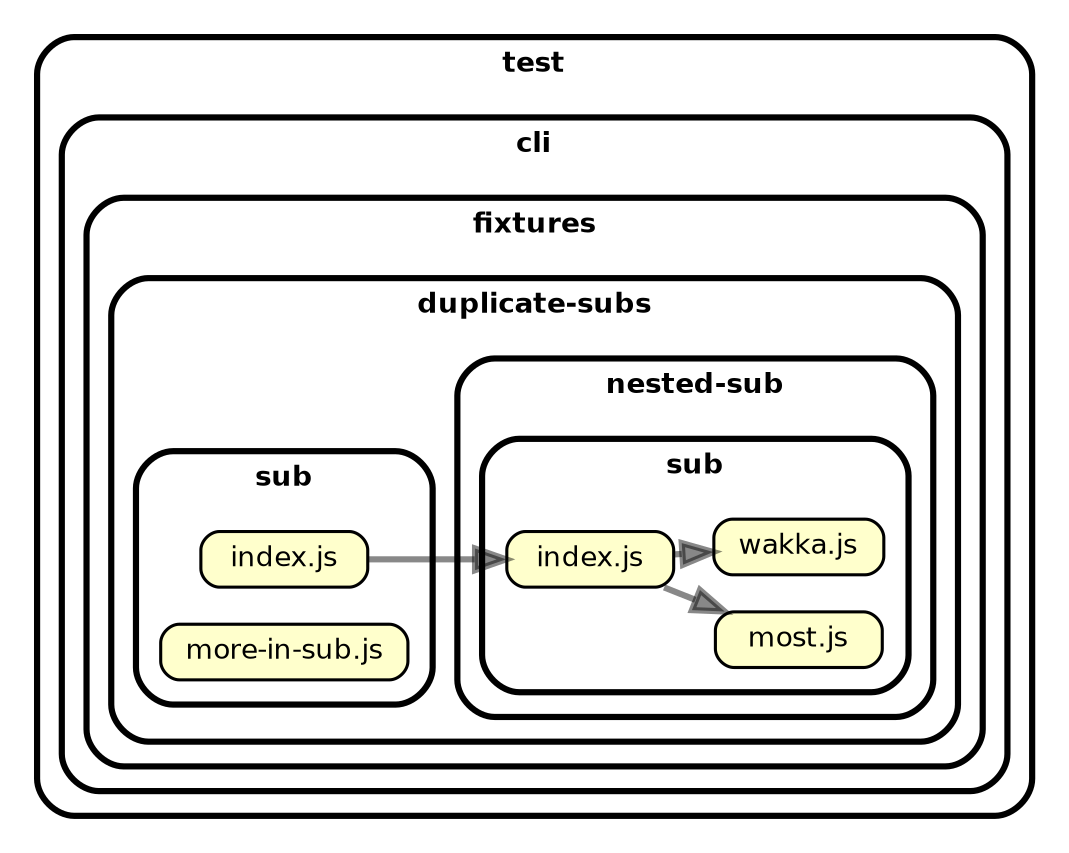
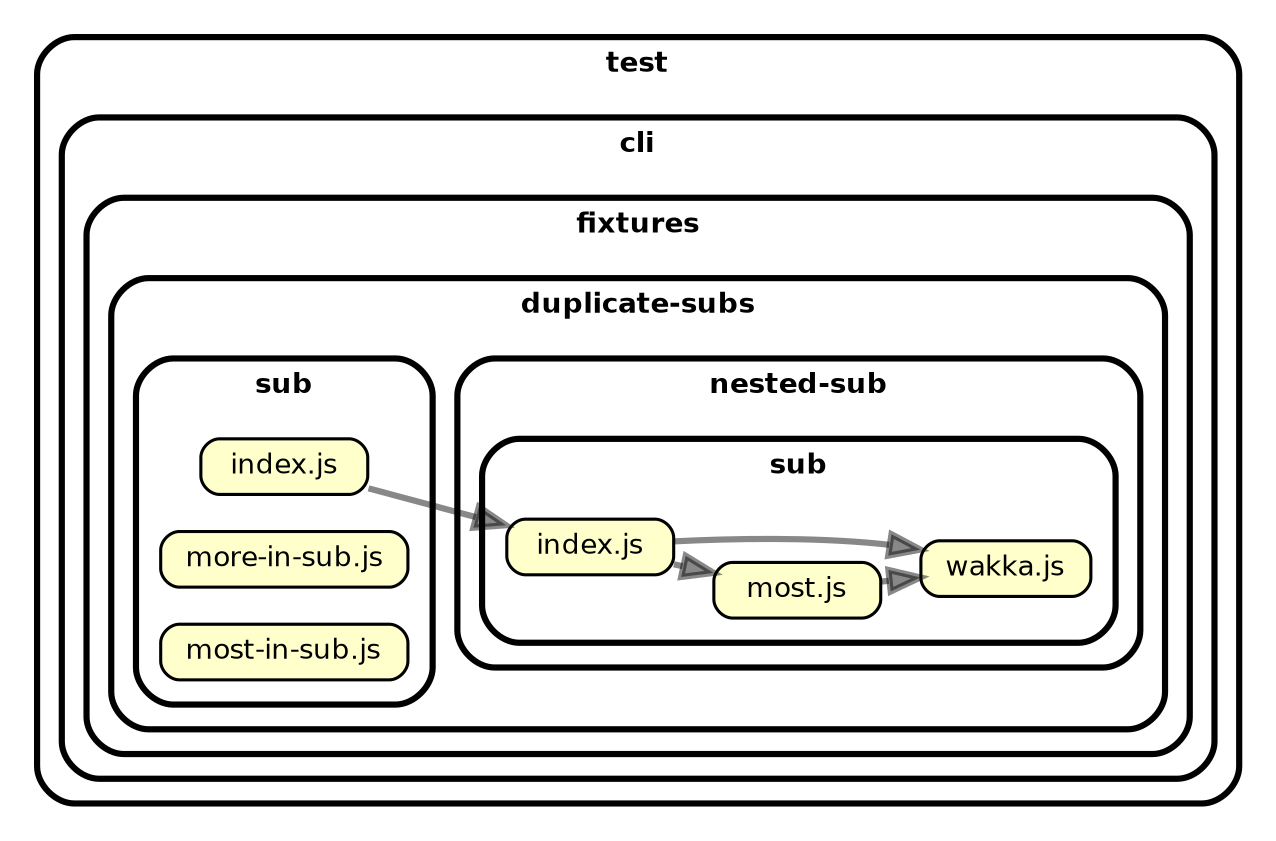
  strict digraph {
    compound=true
    fillcolor="#ffffff"
    fontname="Helvetica-bold"
    fontsize=9
    nodesep=0.16
    ordering=out
    rankdir=LR
    ranksep=0.18
    splines=true
    style="rounded,bold,filled"
    node [fillcolor="#ffffcc" fontname=Helvetica fontsize=9 shape=box style="rounded, filled"]
    edge [arrowhead=normal color="#00000077" fontname=Helvetica fontsize=9 penwidth=2.0]
    n1 [height=0.2 label="index.js"]
    n2 [height=0.2 label="more-in-sub.js"]
+   n3 [height=0.2 label="most-in-sub.js"]
    n4 [height=0.2 label="index.js"]
    n5 [height=0.2 label="most.js"]
    n6 [height=0.2 label="wakka.js"]
    subgraph cluster_1 {
      label=test
      subgraph cluster_2 {
        label=cli
        subgraph cluster_3 {
          label=fixtures
          subgraph cluster_4 {
            label="duplicate-subs"
            subgraph cluster_5 {
              label=sub
              n1
              n2
+             n3
            }
            subgraph cluster_6 {
              label="nested-sub"
              subgraph cluster_7 {
                label=sub
                n4
                n5
                n6
              }
            }
          }
        }
      }
    }
    n1 -> n4
    n4 -> n5
    n4 -> n6
+   n5 -> n6
  }
